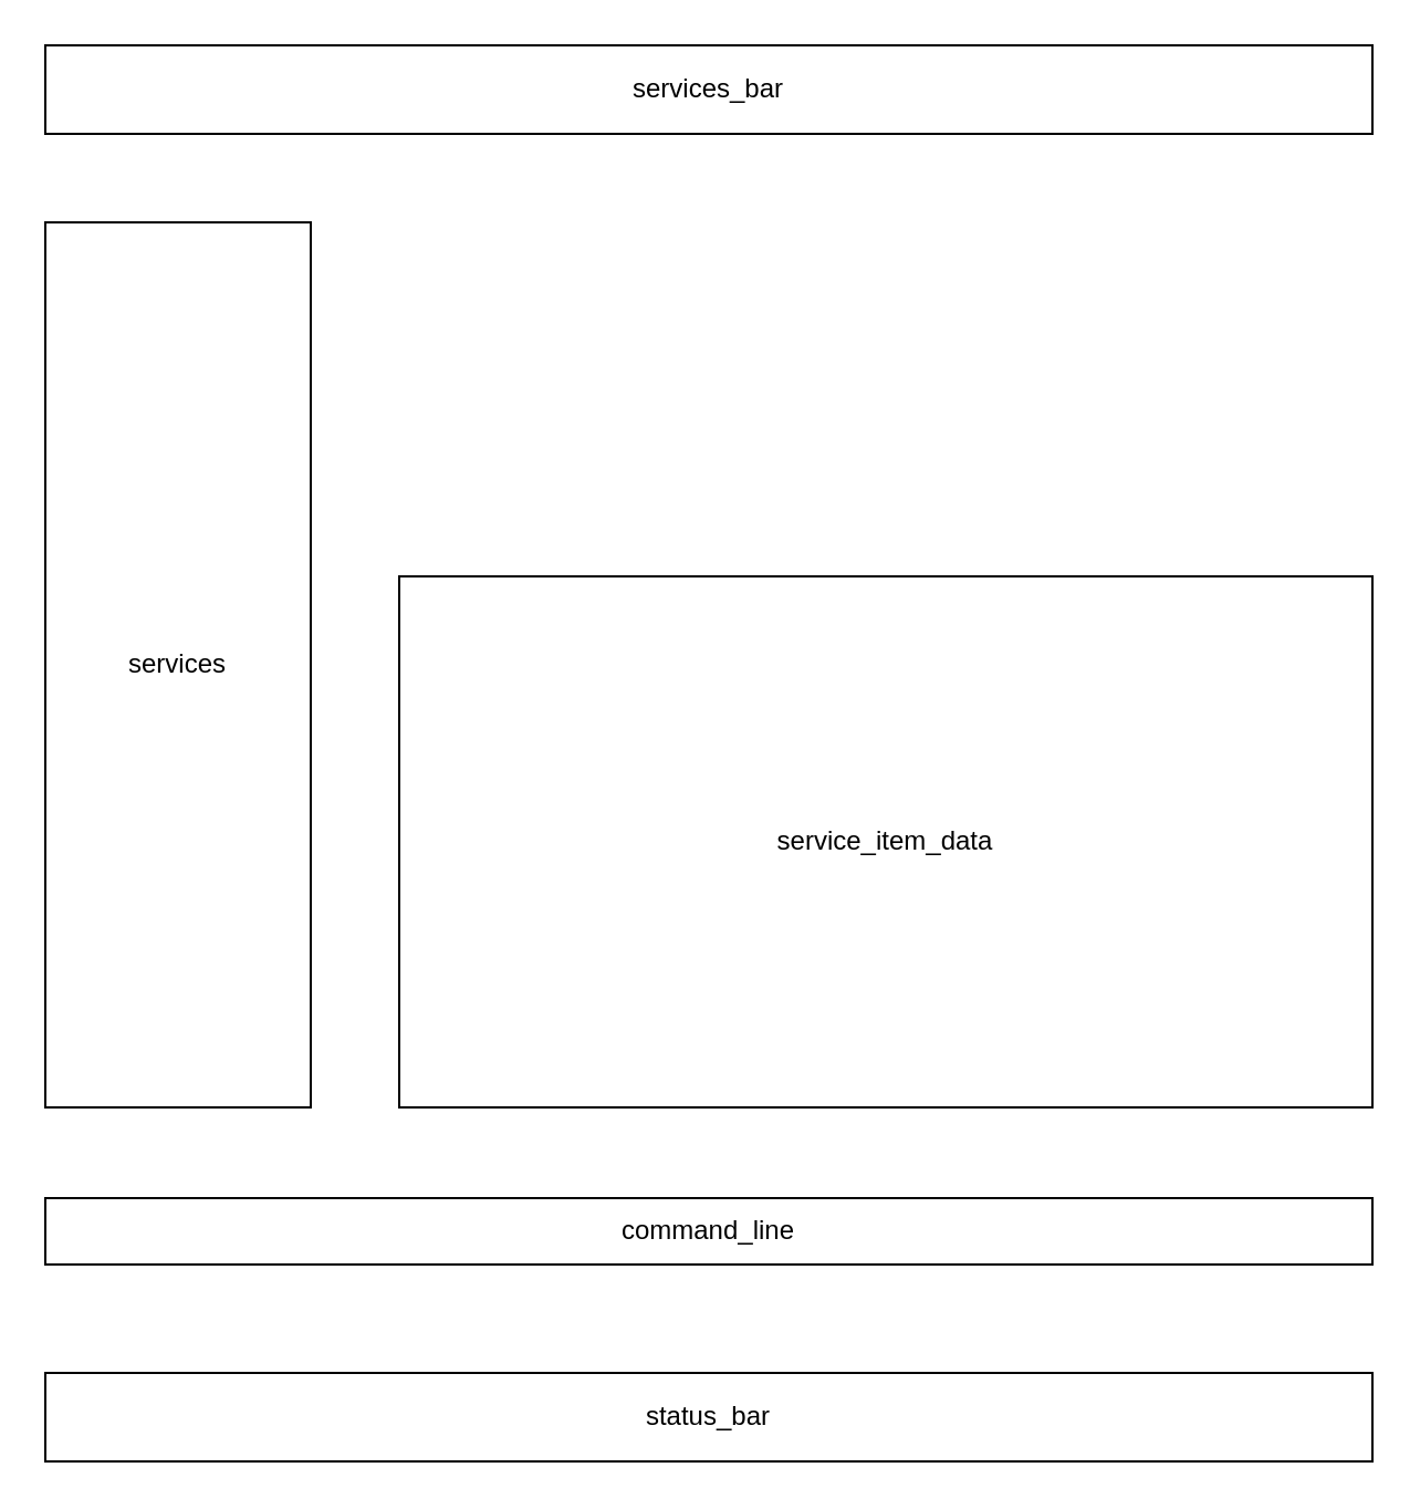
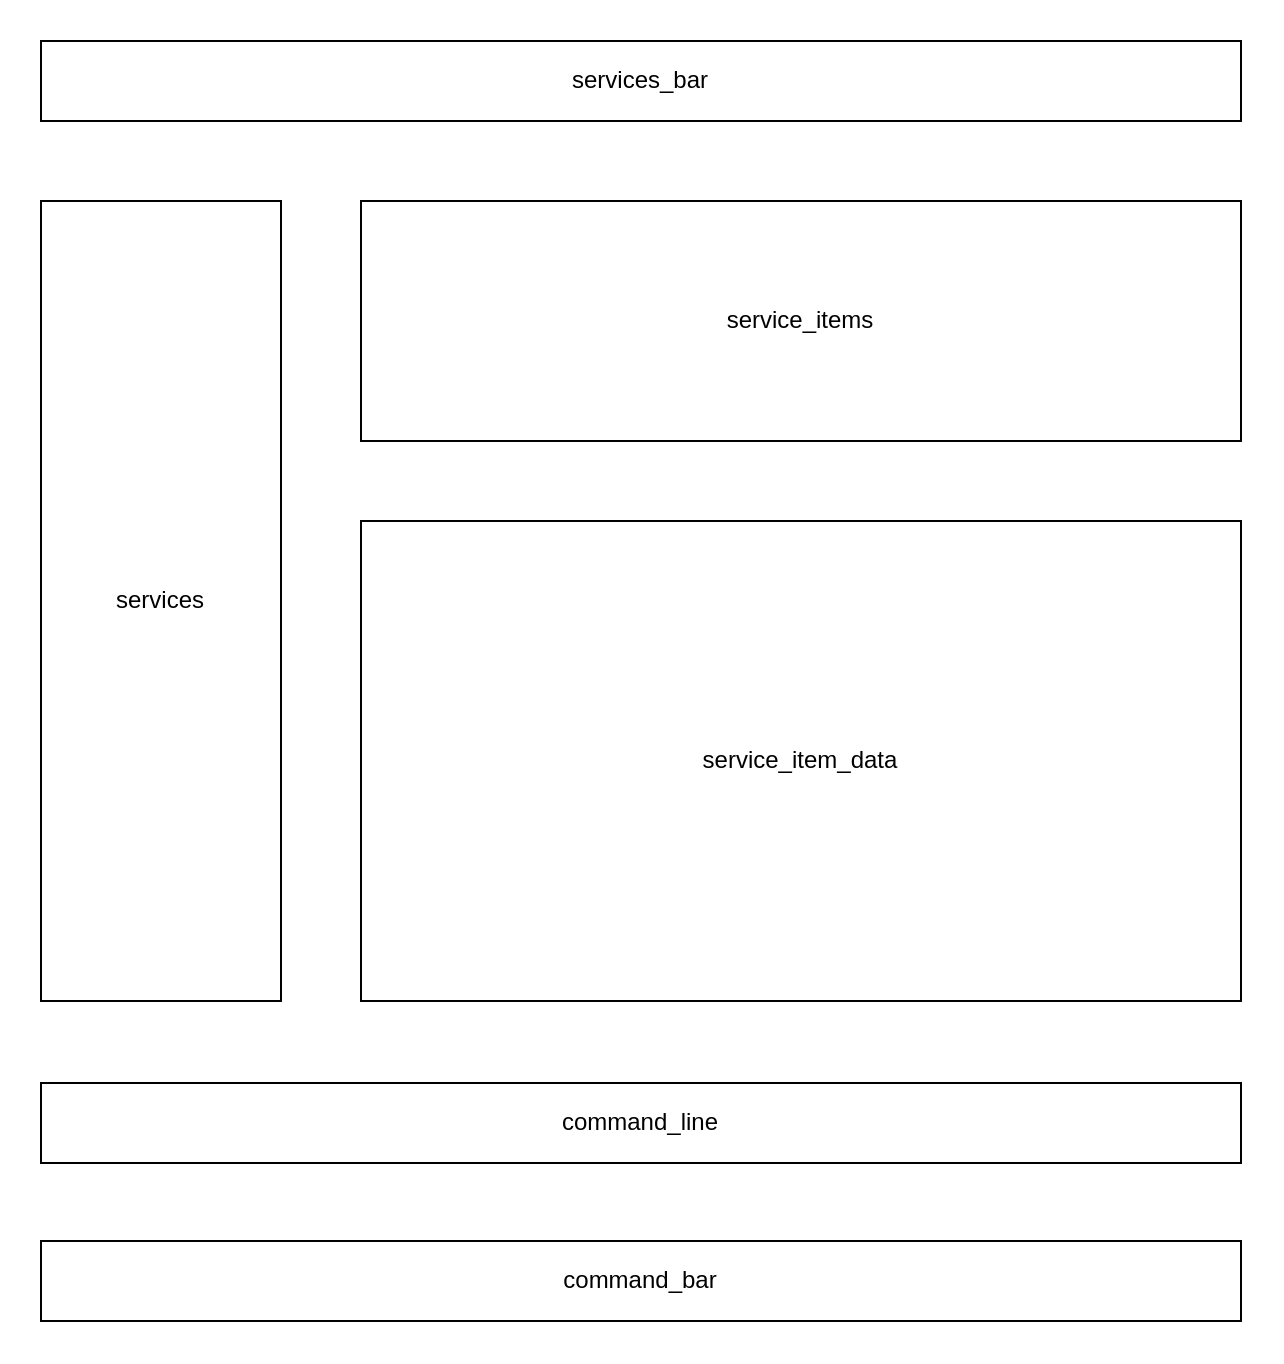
  <mxCell id="0" />
  <mxCell id="1" parent="0" />
  <mxCell id="2" value="services" style="rounded=0;whiteSpace=wrap;html=1;" vertex="1" parent="1"><mxGeometry x="20" y="100" width="120" height="400" as="geometry" /></mxCell>
+ <mxCell id="3" value="service_items" style="rounded=0;whiteSpace=wrap;html=1;" vertex="1" parent="1"><mxGeometry x="180" y="100" width="440" height="120" as="geometry" /></mxCell>
  <mxCell id="4" value="service_item_data" style="rounded=0;whiteSpace=wrap;html=1;" vertex="1" parent="1"><mxGeometry x="180" y="260" width="440" height="240" as="geometry" /></mxCell>
- <mxCell id="5" value="command_line" style="rounded=0;whiteSpace=wrap;html=1;" vertex="1" parent="1"><mxGeometry x="20" y="541" width="600" height="30" as="geometry" /></mxCell>
+ <mxCell id="5" value="command_line" style="rounded=0;whiteSpace=wrap;html=1;" vertex="1" parent="1"><mxGeometry x="20" y="541" width="600" height="40" as="geometry" /></mxCell>
  <mxCell id="6" value="services_bar" style="rounded=0;whiteSpace=wrap;html=1;" vertex="1" parent="1"><mxGeometry x="20" y="20" width="600" height="40" as="geometry" /></mxCell>
- <mxCell id="7" value="status_bar" style="rounded=0;whiteSpace=wrap;html=1;" vertex="1" parent="1"><mxGeometry x="20" y="620" width="600" height="40" as="geometry" /></mxCell>
+ <mxCell id="7" value="command_bar" style="rounded=0;whiteSpace=wrap;html=1;" vertex="1" parent="1"><mxGeometry x="20" y="620" width="600" height="40" as="geometry" /></mxCell>
